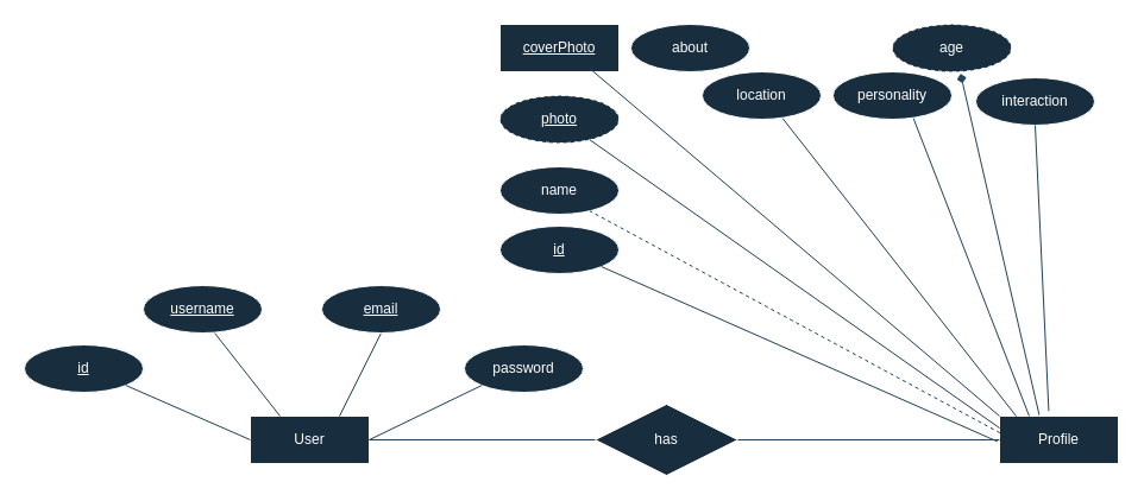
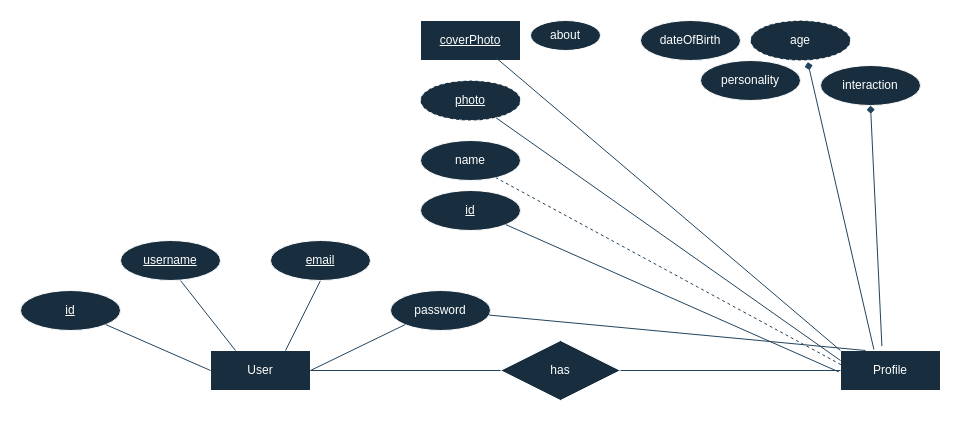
  <mxCell id="0" />
  <mxCell id="1" parent="0" />
  <mxCell id="2" value="User" style="whiteSpace=wrap;html=1;align=center;labelBackgroundColor=none;fillColor=#182E3E;strokeColor=#FFFFFF;fontColor=#FFFFFF;" parent="1" vertex="1"><mxGeometry x="210" y="350" width="100" height="40" as="geometry" /></mxCell>
  <mxCell id="3" value="password" style="ellipse;whiteSpace=wrap;html=1;align=center;labelBackgroundColor=none;fillColor=#182E3E;strokeColor=#FFFFFF;fontColor=#FFFFFF;" parent="1" vertex="1"><mxGeometry x="390" y="290" width="100" height="40" as="geometry" /></mxCell>
  <mxCell id="4" value="id" style="ellipse;whiteSpace=wrap;html=1;align=center;fontStyle=4;labelBackgroundColor=none;fillColor=#182E3E;strokeColor=#FFFFFF;fontColor=#FFFFFF;" parent="1" vertex="1"><mxGeometry y="290" width="100" height="40" as="geometry" x="20" /></mxCell>
  <mxCell id="5" value="" style="endArrow=none;html=1;rounded=0;exitX=1;exitY=0.5;exitDx=0;exitDy=0;entryX=0;entryY=1;entryDx=0;entryDy=0;labelBackgroundColor=none;strokeColor=#23445D;fontColor=default;" parent="1" source="2" target="3" edge="1"><mxGeometry relative="1" as="geometry"><mxPoint x="280" y="420" as="sourcePoint" /><mxPoint x="440" y="420" as="targetPoint" /></mxGeometry></mxCell>
  <mxCell id="6" value="" style="endArrow=none;html=1;rounded=0;exitX=0.75;exitY=0;exitDx=0;exitDy=0;entryX=0.5;entryY=1;entryDx=0;entryDy=0;labelBackgroundColor=none;strokeColor=#23445D;fontColor=default;" parent="1" source="2" edge="1"><mxGeometry relative="1" as="geometry"><mxPoint x="320" y="380" as="sourcePoint" /><mxPoint x="320" y="280" as="targetPoint" /></mxGeometry></mxCell>
  <mxCell id="7" value="" style="endArrow=none;html=1;rounded=0;exitX=0.25;exitY=0;exitDx=0;exitDy=0;entryX=0.5;entryY=1;entryDx=0;entryDy=0;labelBackgroundColor=none;strokeColor=#23445D;fontColor=default;" parent="1" source="2" edge="1"><mxGeometry relative="1" as="geometry"><mxPoint x="295" y="360" as="sourcePoint" /><mxPoint x="180" y="280" as="targetPoint" /></mxGeometry></mxCell>
  <mxCell id="8" value="" style="endArrow=none;html=1;rounded=0;exitX=0;exitY=0.5;exitDx=0;exitDy=0;entryX=1;entryY=1;entryDx=0;entryDy=0;labelBackgroundColor=none;strokeColor=#23445D;fontColor=default;" parent="1" source="2" target="4" edge="1"><mxGeometry relative="1" as="geometry"><mxPoint x="245" y="360" as="sourcePoint" /><mxPoint x="190" y="290" as="targetPoint" /></mxGeometry></mxCell>
  <mxCell id="9" value="Profile" style="whiteSpace=wrap;html=1;align=center;labelBackgroundColor=none;fillColor=#182E3E;strokeColor=#FFFFFF;fontColor=#FFFFFF;" parent="1" vertex="1"><mxGeometry x="840" y="350" width="100" height="40" as="geometry" /></mxCell>
  <mxCell id="10" value="username" style="ellipse;whiteSpace=wrap;html=1;align=center;fontStyle=4;labelBackgroundColor=none;fillColor=#182E3E;strokeColor=#FFFFFF;fontColor=#FFFFFF;" vertex="1" parent="1"><mxGeometry x="120" y="240" width="100" height="40" as="geometry" /></mxCell>
  <mxCell id="11" value="email" style="ellipse;whiteSpace=wrap;html=1;align=center;fontStyle=4;labelBackgroundColor=none;fillColor=#182E3E;strokeColor=#FFFFFF;fontColor=#FFFFFF;" vertex="1" parent="1"><mxGeometry x="270" y="240" width="100" height="40" as="geometry" /></mxCell>
  <mxCell id="12" value="id" style="ellipse;whiteSpace=wrap;html=1;align=center;fontStyle=4;labelBackgroundColor=none;fillColor=#182E3E;strokeColor=#FFFFFF;fontColor=#FFFFFF;" vertex="1" parent="1"><mxGeometry x="420" y="190" width="100" height="40" as="geometry" /></mxCell>
  <mxCell id="13" value="" style="endArrow=none;html=1;rounded=0;entryX=1;entryY=1;entryDx=0;entryDy=0;exitX=-0.016;exitY=0.537;exitDx=0;exitDy=0;exitPerimeter=0;labelBackgroundColor=none;strokeColor=#23445D;fontColor=default;" edge="1" target="12" parent="1" source="9"><mxGeometry relative="1" as="geometry"><mxPoint x="820" y="370" as="sourcePoint" /><mxPoint x="820" y="290" as="targetPoint" /></mxGeometry></mxCell>
  <mxCell id="14" value="name" style="ellipse;whiteSpace=wrap;html=1;align=center;labelBackgroundColor=none;fillColor=#182E3E;strokeColor=#FFFFFF;fontColor=#FFFFFF;" vertex="1" parent="1"><mxGeometry x="420" y="140" width="100" height="40" as="geometry" /></mxCell>
  <mxCell id="15" value="" style="endArrow=none;html=1;rounded=0;exitX=0.004;exitY=0.353;exitDx=0;exitDy=0;entryX=0.754;entryY=0.93;entryDx=0;entryDy=0;exitPerimeter=0;entryPerimeter=0;labelBackgroundColor=none;strokeColor=#23445D;fontColor=default;dashed=1;" edge="1" parent="1" source="9" target="14"><mxGeometry relative="1" as="geometry"><mxPoint x="850" y="380" as="sourcePoint" /><mxPoint x="405" y="144" as="targetPoint" /></mxGeometry></mxCell>
  <mxCell id="16" value="&lt;u&gt;photo&lt;/u&gt;" style="ellipse;whiteSpace=wrap;html=1;align=center;labelBackgroundColor=none;fillColor=#182E3E;strokeColor=#FFFFFF;fontColor=#FFFFFF;dashed=1;" vertex="1" parent="1"><mxGeometry x="420" y="80" width="100" height="40" as="geometry" /></mxCell>
  <mxCell id="17" value="" style="endArrow=none;html=1;rounded=0;exitX=0;exitY=0.25;exitDx=0;exitDy=0;entryX=0.754;entryY=0.93;entryDx=0;entryDy=0;entryPerimeter=0;labelBackgroundColor=none;strokeColor=#23445D;fontColor=default;" edge="1" target="16" parent="1" source="9"><mxGeometry relative="1" as="geometry"><mxPoint x="840" y="304" as="sourcePoint" /><mxPoint x="405" y="84" as="targetPoint" /></mxGeometry></mxCell>
  <mxCell id="18" value="&lt;u&gt;coverPhoto&lt;/u&gt;" style="whiteSpace=wrap;html=1;align=center;labelBackgroundColor=none;fillColor=#182E3E;strokeColor=#FFFFFF;fontColor=#FFFFFF;rounded=0;" vertex="1" parent="1"><mxGeometry x="420" y="20" width="100" height="40" as="geometry" /></mxCell>
  <mxCell id="19" value="" style="endArrow=none;html=1;rounded=0;exitX=0;exitY=0;exitDx=0;exitDy=0;entryX=0.754;entryY=0.93;entryDx=0;entryDy=0;entryPerimeter=0;labelBackgroundColor=none;strokeColor=#23445D;fontColor=default;" edge="1" target="18" parent="1" source="9"><mxGeometry relative="1" as="geometry"><mxPoint x="840" y="300" as="sourcePoint" /><mxPoint x="405" y="24" as="targetPoint" /></mxGeometry></mxCell>
- <mxCell id="20" value="about" style="ellipse;whiteSpace=wrap;html=1;align=center;labelBackgroundColor=none;fillColor=#182E3E;strokeColor=#FFFFFF;fontColor=#FFFFFF;" vertex="1" parent="1"><mxGeometry x="530" y="20" width="100" height="40" as="geometry" /></mxCell>
- <mxCell id="21" value="location" style="ellipse;whiteSpace=wrap;html=1;align=center;labelBackgroundColor=none;fillColor=#182E3E;strokeColor=#FFFFFF;fontColor=#FFFFFF;" vertex="1" parent="1"><mxGeometry x="590" y="60" width="100" height="40" as="geometry" /></mxCell>
- <mxCell id="22" value="" style="endArrow=none;html=1;rounded=0;exitX=0.141;exitY=0.003;exitDx=0;exitDy=0;exitPerimeter=0;entryX=0.677;entryY=0.983;entryDx=0;entryDy=0;entryPerimeter=0;labelBackgroundColor=none;strokeColor=#23445D;fontColor=default;" edge="1" target="21" parent="1" source="9"><mxGeometry relative="1" as="geometry"><mxPoint x="955" y="350" as="sourcePoint" /><mxPoint x="650" y="100" as="targetPoint" /></mxGeometry></mxCell>
+ <mxCell id="20" value="about" style="ellipse;whiteSpace=wrap;html=1;align=center;labelBackgroundColor=none;fillColor=#182E3E;strokeColor=#FFFFFF;fontColor=#FFFFFF;" vertex="1" parent="1"><mxGeometry x="530" y="20" width="70" height="30" as="geometry" /></mxCell>
+ <mxCell id="23" value="dateOfBirth" style="ellipse;whiteSpace=wrap;html=1;align=center;labelBackgroundColor=none;fillColor=#182E3E;strokeColor=#FFFFFF;fontColor=#FFFFFF;" vertex="1" parent="1"><mxGeometry x="640" y="20" width="100" height="40" as="geometry" /></mxCell>
  <mxCell id="24" value="personality" style="ellipse;whiteSpace=wrap;html=1;align=center;labelBackgroundColor=none;fillColor=#182E3E;strokeColor=#FFFFFF;fontColor=#FFFFFF;" vertex="1" parent="1"><mxGeometry x="700" y="60" width="100" height="40" as="geometry" /></mxCell>
- <mxCell id="25" value="" style="endArrow=none;html=1;rounded=0;exitX=0.25;exitY=0;exitDx=0;exitDy=0;entryX=0.677;entryY=0.983;entryDx=0;entryDy=0;entryPerimeter=0;labelBackgroundColor=none;strokeColor=#23445D;fontColor=default;" edge="1" target="24" parent="1" source="9"><mxGeometry relative="1" as="geometry"><mxPoint x="964" y="350" as="sourcePoint" /><mxPoint x="760" y="100" as="targetPoint" /></mxGeometry></mxCell>
+ <mxCell id="25" value="" style="endArrow=none;html=1;rounded=0;exitX=0.25;exitY=0;exitDx=0;exitDy=0;labelBackgroundColor=none;strokeColor=#23445D;fontColor=default;" edge="1" target="3" parent="1" source="9"><mxGeometry relative="1" as="geometry"><mxPoint x="964" y="350" as="sourcePoint" /><mxPoint x="760" y="100" as="targetPoint" /></mxGeometry></mxCell>
  <mxCell id="26" value="" style="endArrow=diamond;html=1;rounded=0;entryX=0.572;entryY=1.039;entryDx=0;entryDy=0;entryPerimeter=0;exitX=0.334;exitY=-0.025;exitDx=0;exitDy=0;exitPerimeter=0;labelBackgroundColor=none;strokeColor=#23445D;fontColor=default;" edge="1" target="27" parent="1" source="9"><mxGeometry relative="1" as="geometry"><mxPoint x="980" y="350" as="sourcePoint" /><mxPoint x="811.4" y="59.68" as="targetPoint" /></mxGeometry></mxCell>
  <mxCell id="27" value="age" style="ellipse;whiteSpace=wrap;html=1;align=center;dashed=1;labelBackgroundColor=none;fillColor=#182E3E;strokeColor=#FFFFFF;fontColor=#FFFFFF;" vertex="1" parent="1"><mxGeometry x="750" y="20" width="100" height="40" as="geometry" /></mxCell>
  <mxCell id="28" value="has" style="shape=rhombus;perimeter=rhombusPerimeter;whiteSpace=wrap;html=1;align=center;strokeColor=#FFFFFF;fontColor=#FFFFFF;fillColor=#182E3E;" vertex="1" parent="1"><mxGeometry x="500" y="340" width="120" height="60" as="geometry" /></mxCell>
  <mxCell id="29" value="" style="endArrow=none;html=1;rounded=0;strokeColor=#23445D;exitX=1;exitY=0.5;exitDx=0;exitDy=0;entryX=0;entryY=0.5;entryDx=0;entryDy=0;" edge="1" parent="1" source="2" target="28"><mxGeometry relative="1" as="geometry"><mxPoint x="530" y="270" as="sourcePoint" /><mxPoint x="690" y="270" as="targetPoint" /></mxGeometry></mxCell>
  <mxCell id="30" value="1" style="resizable=0;html=1;whiteSpace=wrap;align=right;verticalAlign=bottom;strokeColor=#FFFFFF;fontColor=#FFFFFF;fillColor=#182E3E;" connectable="0" vertex="1" parent="29"><mxGeometry x="1" relative="1" as="geometry"><mxPoint x="-30" as="offset" /></mxGeometry></mxCell>
  <mxCell id="31" value="" style="endArrow=none;html=1;rounded=0;strokeColor=#23445D;entryX=1;entryY=0.5;entryDx=0;entryDy=0;comic=0;exitX=0;exitY=0.5;exitDx=0;exitDy=0;" edge="1" parent="1" source="9" target="28"><mxGeometry relative="1" as="geometry"><mxPoint x="770" y="450" as="sourcePoint" /><mxPoint x="595" y="410" as="targetPoint" /></mxGeometry></mxCell>
  <mxCell id="32" value="1" style="resizable=0;html=1;whiteSpace=wrap;align=right;verticalAlign=bottom;strokeColor=#FFFFFF;fontColor=#FFFFFF;fillColor=#182E3E;" connectable="0" vertex="1" parent="31"><mxGeometry x="1" relative="1" as="geometry"><mxPoint x="40" as="offset" /></mxGeometry></mxCell>
  <mxCell id="33" value="interaction" style="ellipse;whiteSpace=wrap;html=1;align=center;labelBackgroundColor=none;fillColor=#182E3E;strokeColor=#FFFFFF;fontColor=#FFFFFF;" vertex="1" parent="1"><mxGeometry x="820" y="65" width="100" height="40" as="geometry" /></mxCell>
- <mxCell id="34" value="" style="endArrow=none;html=1;rounded=0;exitX=0.414;exitY=-0.108;exitDx=0;exitDy=0;entryX=0.5;entryY=1;entryDx=0;entryDy=0;labelBackgroundColor=none;strokeColor=#23445D;fontColor=default;exitPerimeter=0;" edge="1" target="33" parent="1" source="9"><mxGeometry relative="1" as="geometry"><mxPoint x="985" y="355" as="sourcePoint" /><mxPoint x="880" y="105" as="targetPoint" /></mxGeometry></mxCell>
+ <mxCell id="34" value="" style="endArrow=diamond;html=1;rounded=0;exitX=0.414;exitY=-0.108;exitDx=0;exitDy=0;entryX=0.5;entryY=1;entryDx=0;entryDy=0;labelBackgroundColor=none;strokeColor=#23445D;fontColor=default;exitPerimeter=0;" edge="1" target="33" parent="1" source="9"><mxGeometry relative="1" as="geometry"><mxPoint x="985" y="355" as="sourcePoint" /><mxPoint x="880" y="105" as="targetPoint" /></mxGeometry></mxCell>
